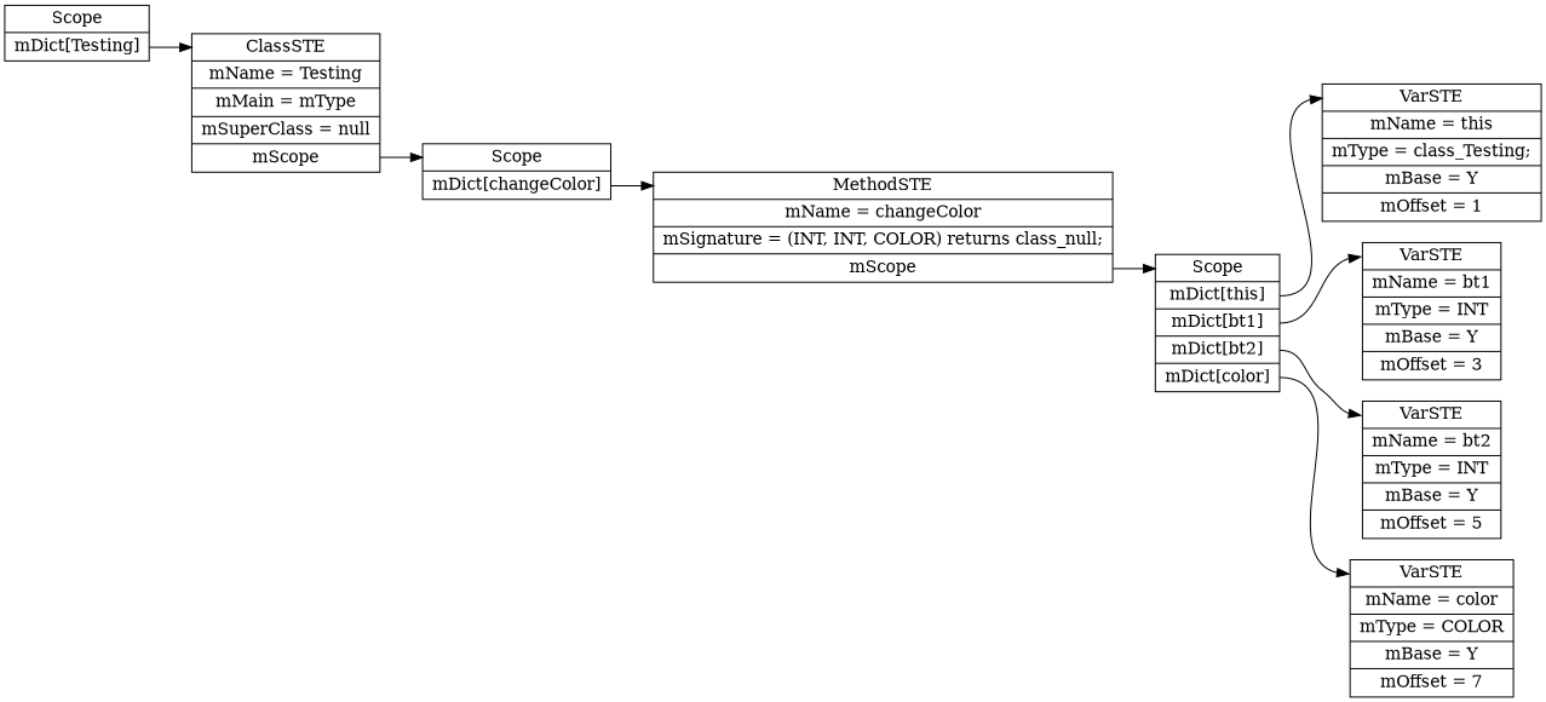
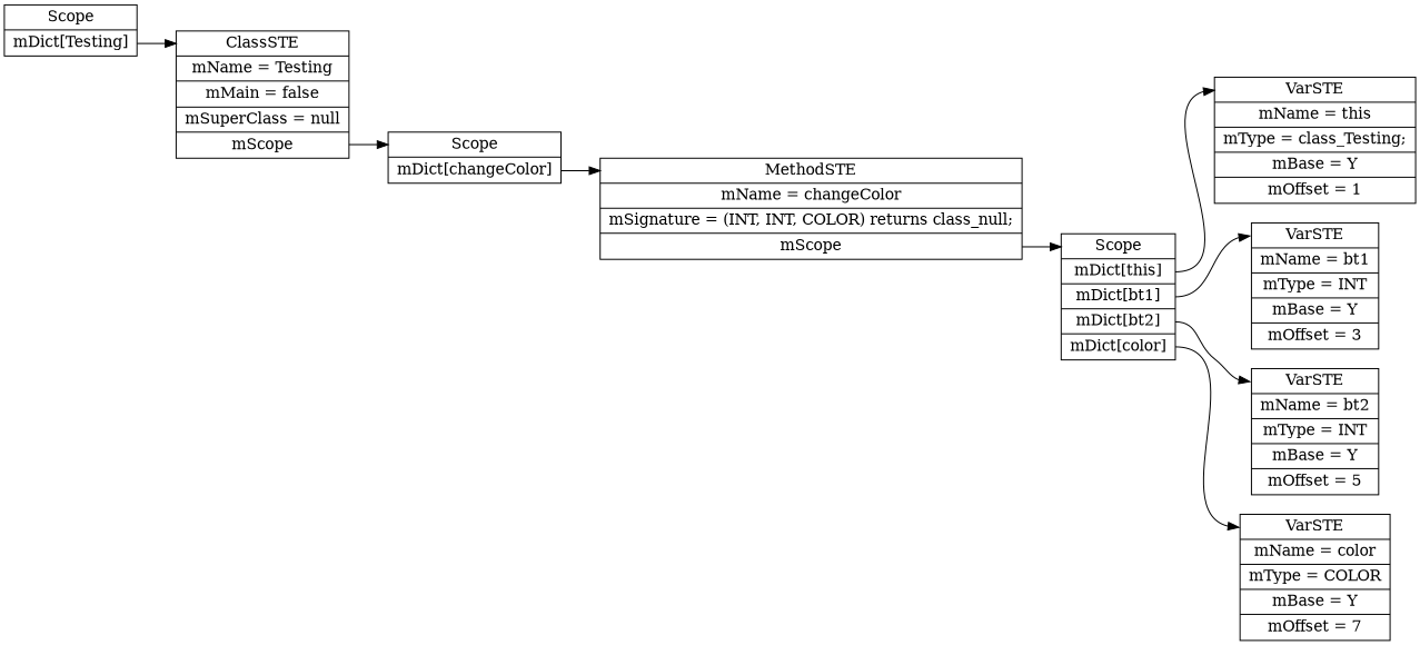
  digraph {
    rankdir=LR
    node [shape=record]
    edge [headport=f0 tailport=f1]
    n1 [label=" <f0> Scope | <f1> mDict\[Testing\] "]
-   n2 [label=" <f0> ClassSTE | <f1> mName = Testing| <f2> mMain = mType| <f3> mSuperClass = null| <f4> mScope "]
+   n2 [label=" <f0> ClassSTE | <f1> mName = Testing| <f2> mMain = false| <f3> mSuperClass = null| <f4> mScope "]
    n3 [label=" <f0> Scope | <f1> mDict\[changeColor\] "]
    n4 [label=" <f0> MethodSTE | <f1> mName = changeColor| <f2> mSignature = (INT, INT, COLOR) returns class_null;| <f3> mScope "]
    n5 [label=" <f0> Scope | <f1> mDict\[this\] | <f2> mDict\[bt1\] | <f3> mDict\[bt2\] | <f4> mDict\[color\] "]
    n6 [label=" <f0> VarSTE | <f1> mName = this| <f2> mType = class_Testing;| <f3> mBase = Y| <f4> mOffset = 1"]
    n7 [label=" <f0> VarSTE | <f1> mName = bt1| <f2> mType = INT| <f3> mBase = Y| <f4> mOffset = 3"]
    n8 [label=" <f0> VarSTE | <f1> mName = bt2| <f2> mType = INT| <f3> mBase = Y| <f4> mOffset = 5"]
    n9 [label=" <f0> VarSTE | <f1> mName = color| <f2> mType = COLOR| <f3> mBase = Y| <f4> mOffset = 7"]
    n1 -> n2
    n2 -> n3 [tailport=f4]
    n3 -> n4
    n4 -> n5 [tailport=f3]
    n5 -> n6
    n5 -> n7 [tailport=f2]
    n5 -> n8 [tailport=f3]
    n5 -> n9 [tailport=f4]
  }
